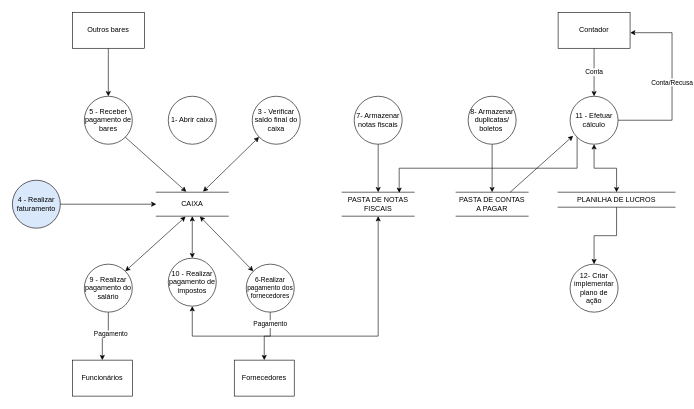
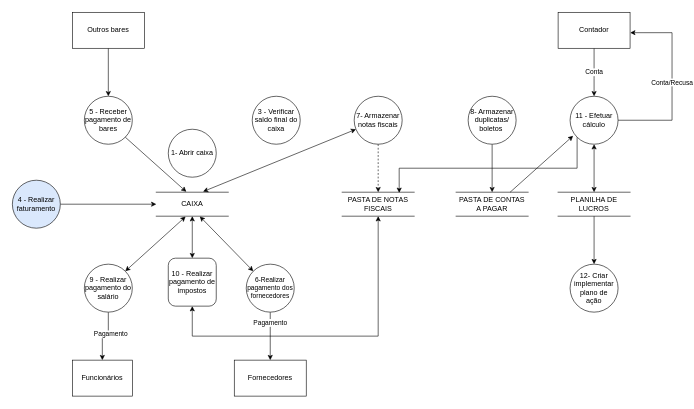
  <mxCell id="0" />
  <mxCell id="1" parent="0" />
  <mxCell id="2" value="Conta" style="edgeStyle=orthogonalEdgeStyle;rounded=0;orthogonalLoop=1;jettySize=auto;html=1;exitX=0.5;exitY=1;exitDx=0;exitDy=0;entryX=0.5;entryY=0;entryDx=0;entryDy=0;startArrow=none;startFill=0;" parent="1" source="3" target="19" edge="1"><mxGeometry relative="1" as="geometry"><Array as="points"><mxPoint x="990" y="130" /><mxPoint x="990" y="130" /></Array></mxGeometry></mxCell>
  <mxCell id="3" value="Contador" style="rounded=0;whiteSpace=wrap;html=1;" parent="1" vertex="1"><mxGeometry x="930" y="20" width="120" height="60" as="geometry" /></mxCell>
- <mxCell id="4" value="1- Abrir caixa" style="ellipse;whiteSpace=wrap;html=1;aspect=fixed;" parent="1" vertex="1"><mxGeometry x="280" y="160" width="80" height="80" as="geometry" /></mxCell>
+ <mxCell id="4" value="1- Abrir caixa" style="ellipse;whiteSpace=wrap;html=1;aspect=fixed;" parent="1" vertex="1"><mxGeometry x="280" y="215" width="80" height="80" as="geometry" /></mxCell>
  <mxCell id="5" value="CAIXA" style="shape=partialRectangle;whiteSpace=wrap;html=1;left=0;right=0;fillColor=none;" parent="1" vertex="1"><mxGeometry x="260" y="320" width="120" height="40" as="geometry" /></mxCell>
- <mxCell id="6" style="edgeStyle=orthogonalEdgeStyle;rounded=0;orthogonalLoop=1;jettySize=auto;html=1;exitX=0.5;exitY=1;exitDx=0;exitDy=0;entryX=0.5;entryY=0;entryDx=0;entryDy=0;" parent="1" source="7" target="34" edge="1"><mxGeometry relative="1" as="geometry" /></mxCell>
+ <mxCell id="6" style="edgeStyle=orthogonalEdgeStyle;rounded=0;orthogonalLoop=1;jettySize=auto;html=1;exitX=0.5;exitY=1;exitDx=0;exitDy=0;entryX=0.5;entryY=0;entryDx=0;entryDy=0;dashed=1;" parent="1" source="7" target="34" edge="1"><mxGeometry relative="1" as="geometry" /></mxCell>
  <mxCell id="7" value="7- Armazenar notas fiscais" style="ellipse;whiteSpace=wrap;html=1;aspect=fixed;" parent="1" vertex="1"><mxGeometry x="590" y="160" width="80" height="80" as="geometry" /></mxCell>
  <mxCell id="8" style="edgeStyle=orthogonalEdgeStyle;rounded=0;orthogonalLoop=1;jettySize=auto;html=1;exitX=0.5;exitY=1;exitDx=0;exitDy=0;entryX=0.5;entryY=0;entryDx=0;entryDy=0;" parent="1" source="9" target="28" edge="1"><mxGeometry relative="1" as="geometry"><mxPoint x="820" y="310" as="targetPoint" /></mxGeometry></mxCell>
  <mxCell id="9" value="8- Armazenar duplicatas/&lt;br&gt;boletos&amp;nbsp;" style="ellipse;whiteSpace=wrap;html=1;aspect=fixed;" parent="1" vertex="1"><mxGeometry x="780" y="160" width="80" height="80" as="geometry" /></mxCell>
  <mxCell id="10" value="3 - Verificar saldo final do caixa" style="ellipse;whiteSpace=wrap;html=1;aspect=fixed;" parent="1" vertex="1"><mxGeometry x="420" y="160" width="80" height="80" as="geometry" /></mxCell>
  <mxCell id="11" value="Pagamento" style="edgeStyle=orthogonalEdgeStyle;rounded=0;orthogonalLoop=1;jettySize=auto;html=1;entryX=0.5;entryY=0;entryDx=0;entryDy=0;startArrow=none;startFill=0;" parent="1" source="12" target="38" edge="1"><mxGeometry x="-0.556" relative="1" as="geometry"><mxPoint as="offset" /></mxGeometry></mxCell>
  <mxCell id="12" value="6-Realizar pagamento dos fornecedores" style="ellipse;whiteSpace=wrap;html=1;aspect=fixed;fontSize=11;" parent="1" vertex="1"><mxGeometry x="410" y="440" width="80" height="80" as="geometry" /></mxCell>
  <mxCell id="13" style="edgeStyle=orthogonalEdgeStyle;rounded=0;orthogonalLoop=1;jettySize=auto;html=1;exitX=1;exitY=0.5;exitDx=0;exitDy=0;entryX=0;entryY=0.5;entryDx=0;entryDy=0;" parent="1" source="14" target="5" edge="1"><mxGeometry relative="1" as="geometry"><mxPoint x="250" y="340" as="targetPoint" /></mxGeometry></mxCell>
  <mxCell id="14" value="4 - Realizar faturamento" style="ellipse;whiteSpace=wrap;html=1;aspect=fixed;fillColor=#dae8fc;" parent="1" vertex="1"><mxGeometry x="20" y="300" width="80" height="80" as="geometry" /></mxCell>
  <mxCell id="15" value="5 - Receber pagamento de bares" style="ellipse;whiteSpace=wrap;html=1;aspect=fixed;" parent="1" vertex="1"><mxGeometry x="140" y="160" width="80" height="80" as="geometry" /></mxCell>
  <mxCell id="16" style="edgeStyle=orthogonalEdgeStyle;rounded=0;orthogonalLoop=1;jettySize=auto;html=1;exitX=0.5;exitY=0;exitDx=0;exitDy=0;startArrow=classic;startFill=1;entryX=0.5;entryY=1;entryDx=0;entryDy=0;" parent="1" source="31" target="19" edge="1"><mxGeometry relative="1" as="geometry"><mxPoint x="990" y="290" as="sourcePoint" /></mxGeometry></mxCell>
  <mxCell id="17" value="Conta/Recusa" style="edgeStyle=orthogonalEdgeStyle;rounded=0;orthogonalLoop=1;jettySize=auto;html=1;exitX=1;exitY=0.5;exitDx=0;exitDy=0;startArrow=none;startFill=0;entryX=1.002;entryY=0.567;entryDx=0;entryDy=0;entryPerimeter=0;" parent="1" source="19" target="3" edge="1"><mxGeometry relative="1" as="geometry"><mxPoint x="1110" y="60" as="targetPoint" /><Array as="points"><mxPoint x="1120" y="200" /><mxPoint x="1120" y="54" /></Array></mxGeometry></mxCell>
  <mxCell id="18" style="edgeStyle=orthogonalEdgeStyle;rounded=0;orthogonalLoop=1;jettySize=auto;html=1;exitX=0;exitY=1;exitDx=0;exitDy=0;entryX=0.792;entryY=0.025;entryDx=0;entryDy=0;entryPerimeter=0;" parent="1" source="19" target="34" edge="1"><mxGeometry relative="1" as="geometry"><Array as="points"><mxPoint x="962" y="280" /><mxPoint x="665" y="280" /></Array></mxGeometry></mxCell>
  <mxCell id="19" value="11 - Efetuar cálculo" style="ellipse;whiteSpace=wrap;html=1;aspect=fixed;" parent="1" vertex="1"><mxGeometry x="950" y="160" width="80" height="80" as="geometry" /></mxCell>
  <mxCell id="20" style="edgeStyle=orthogonalEdgeStyle;rounded=0;orthogonalLoop=1;jettySize=auto;html=1;entryX=0.5;entryY=0;entryDx=0;entryDy=0;startArrow=none;startFill=0;" parent="1" source="22" target="39" edge="1"><mxGeometry relative="1" as="geometry" /></mxCell>
  <mxCell id="21" value="Pagamento" style="edgeLabel;html=1;align=center;verticalAlign=middle;resizable=0;points=[];" parent="20" vertex="1" connectable="0"><mxGeometry x="-0.208" y="3" relative="1" as="geometry"><mxPoint as="offset" /></mxGeometry></mxCell>
  <mxCell id="22" value="9 - Realizar pagamento do salário" style="ellipse;whiteSpace=wrap;html=1;aspect=fixed;" parent="1" vertex="1"><mxGeometry x="140" y="440" width="80" height="80" as="geometry" /></mxCell>
  <mxCell id="23" value="" style="edgeStyle=orthogonalEdgeStyle;rounded=0;orthogonalLoop=1;jettySize=auto;html=1;startArrow=classic;startFill=1;" parent="1" source="25" target="5" edge="1"><mxGeometry relative="1" as="geometry" /></mxCell>
  <mxCell id="24" style="edgeStyle=orthogonalEdgeStyle;rounded=0;orthogonalLoop=1;jettySize=auto;html=1;exitX=0.5;exitY=1;exitDx=0;exitDy=0;startArrow=classic;startFill=1;entryX=0.5;entryY=1;entryDx=0;entryDy=0;" parent="1" source="25" target="34" edge="1"><mxGeometry relative="1" as="geometry"><mxPoint x="630" y="370" as="targetPoint" /><Array as="points"><mxPoint x="320" y="560" /><mxPoint x="630" y="560" /></Array></mxGeometry></mxCell>
- <mxCell id="25" value="10 - Realizar pagamento de impostos" style="ellipse;whiteSpace=wrap;html=1;aspect=fixed;" parent="1" vertex="1"><mxGeometry x="280" y="430" width="80" height="80" as="geometry" /></mxCell>
+ <mxCell id="25" value="10 - Realizar pagamento de impostos" style="whiteSpace=wrap;html=1;aspect=fixed;rounded=1;" parent="1" vertex="1"><mxGeometry x="280" y="430" width="80" height="80" as="geometry" /></mxCell>
  <mxCell id="26" style="edgeStyle=orthogonalEdgeStyle;rounded=0;orthogonalLoop=1;jettySize=auto;html=1;exitX=0.5;exitY=1;exitDx=0;exitDy=0;entryX=0.5;entryY=0;entryDx=0;entryDy=0;startArrow=none;startFill=0;" parent="1" source="31" target="27" edge="1"><mxGeometry relative="1" as="geometry" /></mxCell>
  <mxCell id="27" value="12- Criar implementar plano de &lt;br&gt;ação" style="ellipse;whiteSpace=wrap;html=1;aspect=fixed;" parent="1" vertex="1"><mxGeometry x="950" y="440" width="80" height="80" as="geometry" /></mxCell>
  <mxCell id="28" value="PASTA DE CONTAS A PAGAR" style="shape=partialRectangle;whiteSpace=wrap;html=1;left=0;right=0;fillColor=none;" parent="1" vertex="1"><mxGeometry x="760" y="320" width="120" height="40" as="geometry" /></mxCell>
  <mxCell id="29" value="" style="endArrow=classic;html=1;exitX=1;exitY=0;exitDx=0;exitDy=0;entryX=0.407;entryY=1.019;entryDx=0;entryDy=0;entryPerimeter=0;startArrow=classic;startFill=1;" parent="1" source="22" target="5" edge="1"><mxGeometry width="50" height="50" relative="1" as="geometry"><mxPoint x="210" y="440" as="sourcePoint" /><mxPoint x="300" y="360" as="targetPoint" /></mxGeometry></mxCell>
  <mxCell id="30" value="" style="endArrow=classic;html=1;exitX=0;exitY=0;exitDx=0;exitDy=0;entryX=0.605;entryY=1.01;entryDx=0;entryDy=0;entryPerimeter=0;startArrow=classic;startFill=1;" parent="1" source="12" target="5" edge="1"><mxGeometry width="50" height="50" relative="1" as="geometry"><mxPoint x="400" y="430" as="sourcePoint" /><mxPoint x="280" y="340" as="targetPoint" /></mxGeometry></mxCell>
- <mxCell id="31" value="PLANILHA DE LUCROS" style="shape=partialRectangle;whiteSpace=wrap;html=1;left=0;right=0;fillColor=none;" parent="1" vertex="1"><mxGeometry x="930" y="320" width="195" height="25" as="geometry" /></mxCell>
+ <mxCell id="31" value="PLANILHA DE LUCROS" style="shape=partialRectangle;whiteSpace=wrap;html=1;left=0;right=0;fillColor=none;" parent="1" vertex="1"><mxGeometry x="930" y="320" width="120" height="40" as="geometry" /></mxCell>
  <mxCell id="32" value="" style="endArrow=classic;html=1;entryX=0.417;entryY=-0.018;entryDx=0;entryDy=0;entryPerimeter=0;exitX=1;exitY=1;exitDx=0;exitDy=0;" parent="1" source="15" target="5" edge="1"><mxGeometry width="50" height="50" relative="1" as="geometry"><mxPoint x="230" y="250" as="sourcePoint" /><mxPoint x="180" y="300" as="targetPoint" /></mxGeometry></mxCell>
- <mxCell id="33" value="" style="endArrow=classic;html=1;exitX=0.65;exitY=-0.025;exitDx=0;exitDy=0;exitPerimeter=0;startArrow=classic;startFill=1;" parent="1" source="5" target="10" edge="1"><mxGeometry width="50" height="50" relative="1" as="geometry"><mxPoint x="350" y="310" as="sourcePoint" /><mxPoint x="430" y="240" as="targetPoint" /></mxGeometry></mxCell>
+ <mxCell id="33" value="" style="endArrow=classic;html=1;exitX=0.65;exitY=-0.025;exitDx=0;exitDy=0;exitPerimeter=0;startArrow=classic;startFill=1;" parent="1" source="5" target="7" edge="1"><mxGeometry width="50" height="50" relative="1" as="geometry"><mxPoint x="350" y="310" as="sourcePoint" /><mxPoint x="430" y="240" as="targetPoint" /></mxGeometry></mxCell>
  <mxCell id="34" value="PASTA DE NOTAS FISCAIS" style="shape=partialRectangle;whiteSpace=wrap;html=1;left=0;right=0;fillColor=none;" parent="1" vertex="1"><mxGeometry x="570" y="320" width="120" height="40" as="geometry" /></mxCell>
  <mxCell id="35" value="" style="endArrow=classic;html=1;entryX=0.063;entryY=0.825;entryDx=0;entryDy=0;entryPerimeter=0;" parent="1" target="19" edge="1"><mxGeometry width="50" height="50" relative="1" as="geometry"><mxPoint x="850" y="320" as="sourcePoint" /><mxPoint x="950" y="230" as="targetPoint" /></mxGeometry></mxCell>
  <mxCell id="36" style="edgeStyle=orthogonalEdgeStyle;rounded=0;orthogonalLoop=1;jettySize=auto;html=1;entryX=0.5;entryY=0;entryDx=0;entryDy=0;" parent="1" source="37" target="15" edge="1"><mxGeometry relative="1" as="geometry" /></mxCell>
  <mxCell id="37" value="Outros bares" style="rounded=0;whiteSpace=wrap;html=1;" parent="1" vertex="1"><mxGeometry x="120" y="20" width="120" height="60" as="geometry" /></mxCell>
- <mxCell id="38" value="Fornecedores" style="rounded=0;whiteSpace=wrap;html=1;" parent="1" vertex="1"><mxGeometry x="390" y="600" width="100" height="60" as="geometry" /></mxCell>
+ <mxCell id="38" value="Fornecedores" style="rounded=0;whiteSpace=wrap;html=1;" parent="1" vertex="1"><mxGeometry x="390" y="600" width="120" height="60" as="geometry" /></mxCell>
  <mxCell id="39" value="Funcionários" style="rounded=0;whiteSpace=wrap;html=1;" parent="1" vertex="1"><mxGeometry x="120" y="600" width="100" height="60" as="geometry" /></mxCell>
